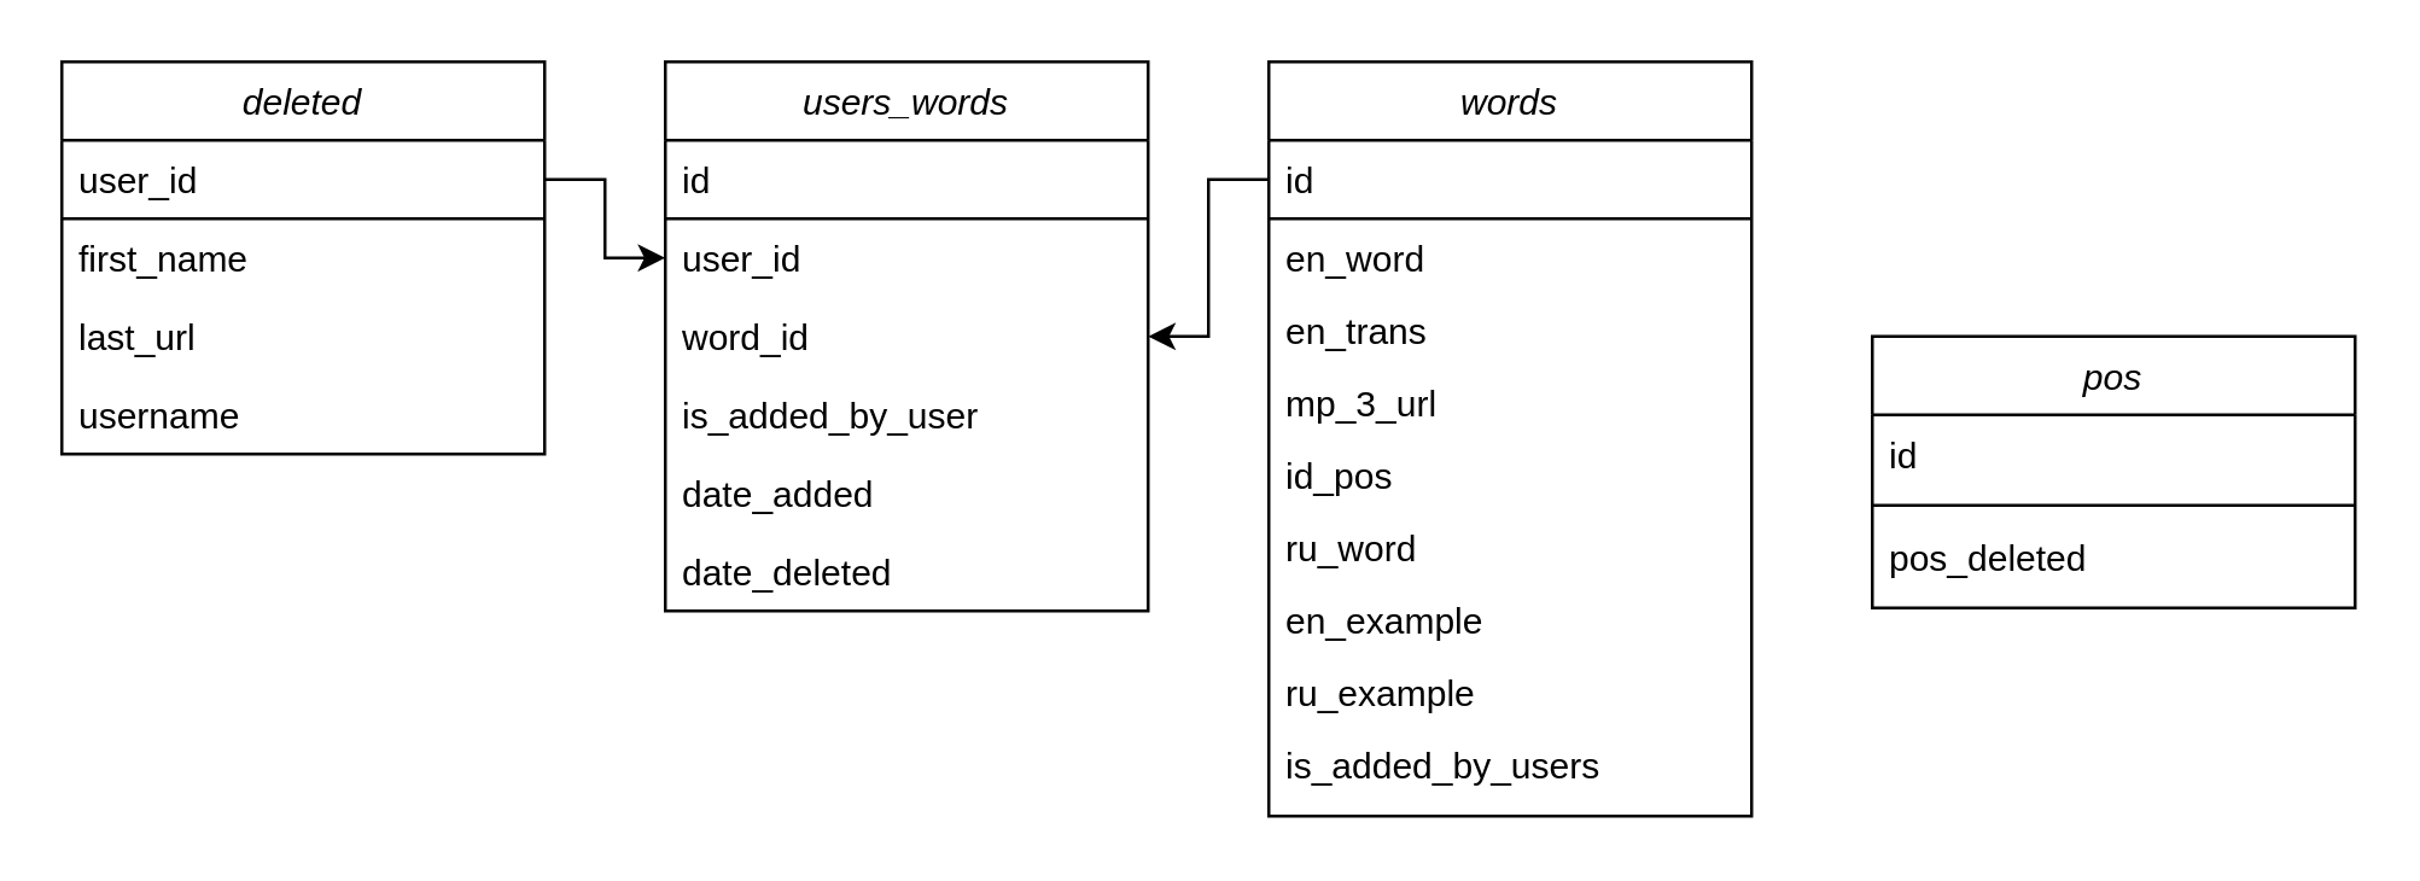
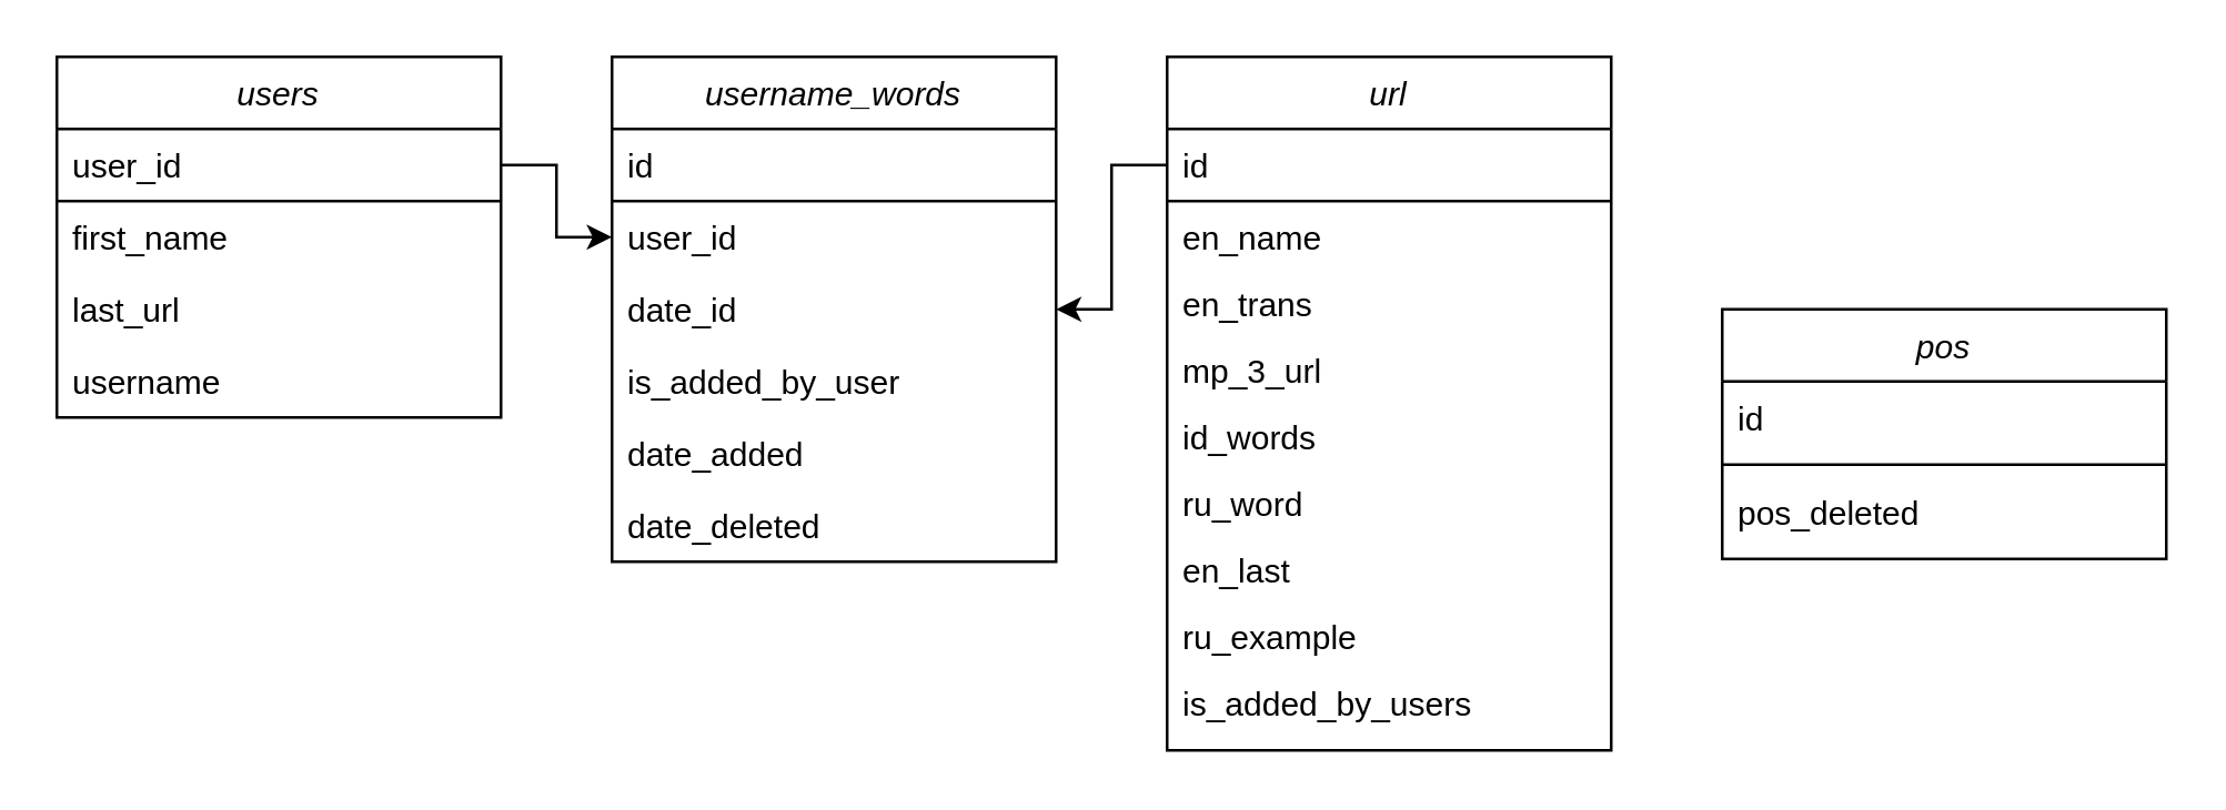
  <mxCell id="0" />
  <mxCell id="1" parent="0" />
- <mxCell id="2" value="deleted" style="swimlane;fontStyle=2;align=center;verticalAlign=top;childLayout=stackLayout;horizontal=1;startSize=26;horizontalStack=0;resizeParent=1;resizeLast=0;collapsible=1;marginBottom=0;rounded=0;shadow=0;strokeWidth=1;" vertex="1" parent="1"><mxGeometry x="20" y="20" width="160" height="130" as="geometry"><mxRectangle x="230" y="140" width="160" height="26" as="alternateBounds" /></mxGeometry></mxCell>
+ <mxCell id="2" value="users" style="swimlane;fontStyle=2;align=center;verticalAlign=top;childLayout=stackLayout;horizontal=1;startSize=26;horizontalStack=0;resizeParent=1;resizeLast=0;collapsible=1;marginBottom=0;rounded=0;shadow=0;strokeWidth=1;" vertex="1" parent="1"><mxGeometry x="20" y="20" width="160" height="130" as="geometry"><mxRectangle x="230" y="140" width="160" height="26" as="alternateBounds" /></mxGeometry></mxCell>
  <mxCell id="3" value="user_id" style="text;align=left;verticalAlign=top;spacingLeft=4;spacingRight=4;overflow=hidden;rotatable=0;points=[[0,0.5],[1,0.5]];portConstraint=eastwest;shadow=0;" vertex="1" parent="2"><mxGeometry y="26" width="160" height="26" as="geometry" /></mxCell>
  <mxCell id="4" value="first_name" style="text;align=left;verticalAlign=top;spacingLeft=4;spacingRight=4;overflow=hidden;rotatable=0;points=[[0,0.5],[1,0.5]];portConstraint=eastwest;shadow=0;" vertex="1" parent="2"><mxGeometry y="52" width="160" height="26" as="geometry" /></mxCell>
  <mxCell id="5" value="last_url" style="text;align=left;verticalAlign=top;spacingLeft=4;spacingRight=4;overflow=hidden;rotatable=0;points=[[0,0.5],[1,0.5]];portConstraint=eastwest;shadow=0;" vertex="1" parent="2"><mxGeometry y="78" width="160" height="26" as="geometry" /></mxCell>
  <mxCell id="6" value="username" style="text;align=left;verticalAlign=top;spacingLeft=4;spacingRight=4;overflow=hidden;rotatable=0;points=[[0,0.5],[1,0.5]];portConstraint=eastwest;shadow=0;" vertex="1" parent="2"><mxGeometry y="104" width="160" height="26" as="geometry" /></mxCell>
  <mxCell id="7" value="" style="endArrow=none;html=1;rounded=0;exitX=0;exitY=0.75;exitDx=0;exitDy=0;entryX=1;entryY=0.75;entryDx=0;entryDy=0;" edge="1" parent="2"><mxGeometry width="50" height="50" relative="1" as="geometry"><mxPoint y="52.0" as="sourcePoint" /><mxPoint x="160" y="52.0" as="targetPoint" /></mxGeometry></mxCell>
- <mxCell id="8" value="words" style="swimlane;fontStyle=2;align=center;verticalAlign=top;childLayout=stackLayout;horizontal=1;startSize=26;horizontalStack=0;resizeParent=1;resizeLast=0;collapsible=1;marginBottom=0;rounded=0;shadow=0;strokeWidth=1;" vertex="1" parent="1"><mxGeometry x="420" y="20" width="160" height="250" as="geometry"><mxRectangle x="230" y="140" width="160" height="26" as="alternateBounds" /></mxGeometry></mxCell>
+ <mxCell id="8" value="url" style="swimlane;fontStyle=2;align=center;verticalAlign=top;childLayout=stackLayout;horizontal=1;startSize=26;horizontalStack=0;resizeParent=1;resizeLast=0;collapsible=1;marginBottom=0;rounded=0;shadow=0;strokeWidth=1;" vertex="1" parent="1"><mxGeometry x="420" y="20" width="160" height="250" as="geometry"><mxRectangle x="230" y="140" width="160" height="26" as="alternateBounds" /></mxGeometry></mxCell>
  <mxCell id="9" value="id" style="text;align=left;verticalAlign=top;spacingLeft=4;spacingRight=4;overflow=hidden;rotatable=0;points=[[0,0.5],[1,0.5]];portConstraint=eastwest;shadow=0;" vertex="1" parent="8"><mxGeometry y="26" width="160" height="26" as="geometry" /></mxCell>
  <mxCell id="10" value="" style="endArrow=none;html=1;rounded=0;exitX=0;exitY=0.75;exitDx=0;exitDy=0;entryX=1;entryY=0.75;entryDx=0;entryDy=0;" edge="1" parent="8"><mxGeometry width="50" height="50" relative="1" as="geometry"><mxPoint y="52.0" as="sourcePoint" /><mxPoint x="160" y="52.0" as="targetPoint" /></mxGeometry></mxCell>
- <mxCell id="11" value="en_word" style="text;align=left;verticalAlign=top;spacingLeft=4;spacingRight=4;overflow=hidden;rotatable=0;points=[[0,0.5],[1,0.5]];portConstraint=eastwest;shadow=0;" vertex="1" parent="8"><mxGeometry y="52" width="160" height="24" as="geometry" /></mxCell>
+ <mxCell id="11" value="en_name" style="text;align=left;verticalAlign=top;spacingLeft=4;spacingRight=4;overflow=hidden;rotatable=0;points=[[0,0.5],[1,0.5]];portConstraint=eastwest;shadow=0;" vertex="1" parent="8"><mxGeometry y="52" width="160" height="24" as="geometry" /></mxCell>
  <mxCell id="12" value="en_trans" style="text;align=left;verticalAlign=top;spacingLeft=4;spacingRight=4;overflow=hidden;rotatable=0;points=[[0,0.5],[1,0.5]];portConstraint=eastwest;shadow=0;" vertex="1" parent="8"><mxGeometry y="76" width="160" height="24" as="geometry" /></mxCell>
  <mxCell id="13" value="mp_3_url" style="text;align=left;verticalAlign=top;spacingLeft=4;spacingRight=4;overflow=hidden;rotatable=0;points=[[0,0.5],[1,0.5]];portConstraint=eastwest;shadow=0;" vertex="1" parent="8"><mxGeometry y="100" width="160" height="24" as="geometry" /></mxCell>
- <mxCell id="14" value="id_pos" style="text;align=left;verticalAlign=top;spacingLeft=4;spacingRight=4;overflow=hidden;rotatable=0;points=[[0,0.5],[1,0.5]];portConstraint=eastwest;shadow=0;" vertex="1" parent="8"><mxGeometry y="124" width="160" height="24" as="geometry" /></mxCell>
+ <mxCell id="14" value="id_words" style="text;align=left;verticalAlign=top;spacingLeft=4;spacingRight=4;overflow=hidden;rotatable=0;points=[[0,0.5],[1,0.5]];portConstraint=eastwest;shadow=0;" vertex="1" parent="8"><mxGeometry y="124" width="160" height="24" as="geometry" /></mxCell>
  <mxCell id="15" value="ru_word" style="text;align=left;verticalAlign=top;spacingLeft=4;spacingRight=4;overflow=hidden;rotatable=0;points=[[0,0.5],[1,0.5]];portConstraint=eastwest;shadow=0;" vertex="1" parent="8"><mxGeometry y="148" width="160" height="24" as="geometry" /></mxCell>
- <mxCell id="16" value="en_example" style="text;align=left;verticalAlign=top;spacingLeft=4;spacingRight=4;overflow=hidden;rotatable=0;points=[[0,0.5],[1,0.5]];portConstraint=eastwest;shadow=0;" vertex="1" parent="8"><mxGeometry y="172" width="160" height="24" as="geometry" /></mxCell>
+ <mxCell id="16" value="en_last" style="text;align=left;verticalAlign=top;spacingLeft=4;spacingRight=4;overflow=hidden;rotatable=0;points=[[0,0.5],[1,0.5]];portConstraint=eastwest;shadow=0;" vertex="1" parent="8"><mxGeometry y="172" width="160" height="24" as="geometry" /></mxCell>
  <mxCell id="17" value="ru_example" style="text;align=left;verticalAlign=top;spacingLeft=4;spacingRight=4;overflow=hidden;rotatable=0;points=[[0,0.5],[1,0.5]];portConstraint=eastwest;shadow=0;" vertex="1" parent="8"><mxGeometry y="196" width="160" height="24" as="geometry" /></mxCell>
  <mxCell id="18" value="is_added_by_users" style="text;align=left;verticalAlign=top;spacingLeft=4;spacingRight=4;overflow=hidden;rotatable=0;points=[[0,0.5],[1,0.5]];portConstraint=eastwest;shadow=0;" vertex="1" parent="8"><mxGeometry y="220" width="160" height="24" as="geometry" /></mxCell>
  <mxCell id="19" value="pos" style="swimlane;fontStyle=2;align=center;verticalAlign=top;childLayout=stackLayout;horizontal=1;startSize=26;horizontalStack=0;resizeParent=1;resizeLast=0;collapsible=1;marginBottom=0;rounded=0;shadow=0;strokeWidth=1;" vertex="1" parent="1"><mxGeometry x="620" y="111" width="160" height="90" as="geometry"><mxRectangle x="230" y="140" width="160" height="26" as="alternateBounds" /></mxGeometry></mxCell>
  <mxCell id="20" value="id" style="text;align=left;verticalAlign=top;spacingLeft=4;spacingRight=4;overflow=hidden;rotatable=0;points=[[0,0.5],[1,0.5]];portConstraint=eastwest;shadow=0;" vertex="1" parent="19"><mxGeometry y="26" width="160" height="26" as="geometry" /></mxCell>
  <mxCell id="21" value="" style="line;html=1;strokeWidth=1;align=left;verticalAlign=middle;spacingTop=-1;spacingLeft=3;spacingRight=3;rotatable=0;labelPosition=right;points=[];portConstraint=eastwest;" vertex="1" parent="19"><mxGeometry y="52" width="160" height="8" as="geometry" /></mxCell>
  <mxCell id="22" value="pos_deleted" style="text;align=left;verticalAlign=top;spacingLeft=4;spacingRight=4;overflow=hidden;rotatable=0;points=[[0,0.5],[1,0.5]];portConstraint=eastwest;shadow=0;" vertex="1" parent="19"><mxGeometry y="60" width="160" height="26" as="geometry" /></mxCell>
- <mxCell id="23" value="users_words" style="swimlane;fontStyle=2;align=center;verticalAlign=top;childLayout=stackLayout;horizontal=1;startSize=26;horizontalStack=0;resizeParent=1;resizeLast=0;collapsible=1;marginBottom=0;rounded=0;shadow=0;strokeWidth=1;" vertex="1" parent="1"><mxGeometry x="220" y="20" width="160" height="182" as="geometry"><mxRectangle x="230" y="140" width="160" height="26" as="alternateBounds" /></mxGeometry></mxCell>
+ <mxCell id="23" value="username_words" style="swimlane;fontStyle=2;align=center;verticalAlign=top;childLayout=stackLayout;horizontal=1;startSize=26;horizontalStack=0;resizeParent=1;resizeLast=0;collapsible=1;marginBottom=0;rounded=0;shadow=0;strokeWidth=1;" vertex="1" parent="1"><mxGeometry x="220" y="20" width="160" height="182" as="geometry"><mxRectangle x="230" y="140" width="160" height="26" as="alternateBounds" /></mxGeometry></mxCell>
  <mxCell id="24" value="id" style="text;align=left;verticalAlign=top;spacingLeft=4;spacingRight=4;overflow=hidden;rotatable=0;points=[[0,0.5],[1,0.5]];portConstraint=eastwest;shadow=0;" vertex="1" parent="23"><mxGeometry y="26" width="160" height="26" as="geometry" /></mxCell>
  <mxCell id="25" value="user_id" style="text;align=left;verticalAlign=top;spacingLeft=4;spacingRight=4;overflow=hidden;rotatable=0;points=[[0,0.5],[1,0.5]];portConstraint=eastwest;shadow=0;" vertex="1" parent="23"><mxGeometry y="52" width="160" height="26" as="geometry" /></mxCell>
- <mxCell id="26" value="word_id" style="text;align=left;verticalAlign=top;spacingLeft=4;spacingRight=4;overflow=hidden;rotatable=0;points=[[0,0.5],[1,0.5]];portConstraint=eastwest;shadow=0;" vertex="1" parent="23"><mxGeometry y="78" width="160" height="26" as="geometry" /></mxCell>
+ <mxCell id="26" value="date_id" style="text;align=left;verticalAlign=top;spacingLeft=4;spacingRight=4;overflow=hidden;rotatable=0;points=[[0,0.5],[1,0.5]];portConstraint=eastwest;shadow=0;" vertex="1" parent="23"><mxGeometry y="78" width="160" height="26" as="geometry" /></mxCell>
  <mxCell id="27" value="is_added_by_user" style="text;align=left;verticalAlign=top;spacingLeft=4;spacingRight=4;overflow=hidden;rotatable=0;points=[[0,0.5],[1,0.5]];portConstraint=eastwest;shadow=0;" vertex="1" parent="23"><mxGeometry y="104" width="160" height="26" as="geometry" /></mxCell>
  <mxCell id="28" value="date_added" style="text;align=left;verticalAlign=top;spacingLeft=4;spacingRight=4;overflow=hidden;rotatable=0;points=[[0,0.5],[1,0.5]];portConstraint=eastwest;shadow=0;" vertex="1" parent="23"><mxGeometry y="130" width="160" height="26" as="geometry" /></mxCell>
  <mxCell id="29" value="date_deleted" style="text;align=left;verticalAlign=top;spacingLeft=4;spacingRight=4;overflow=hidden;rotatable=0;points=[[0,0.5],[1,0.5]];portConstraint=eastwest;shadow=0;" vertex="1" parent="23"><mxGeometry y="156" width="160" height="26" as="geometry" /></mxCell>
  <mxCell id="30" value="" style="endArrow=none;html=1;rounded=0;exitX=0;exitY=0.75;exitDx=0;exitDy=0;entryX=1;entryY=0.75;entryDx=0;entryDy=0;" edge="1" parent="23"><mxGeometry width="50" height="50" relative="1" as="geometry"><mxPoint y="52.0" as="sourcePoint" /><mxPoint x="160" y="52.0" as="targetPoint" /></mxGeometry></mxCell>
  <mxCell id="31" style="edgeStyle=orthogonalEdgeStyle;rounded=0;orthogonalLoop=1;jettySize=auto;html=1;entryX=0;entryY=0.5;entryDx=0;entryDy=0;" edge="1" parent="1" source="3" target="25"><mxGeometry relative="1" as="geometry" /></mxCell>
  <mxCell id="32" style="edgeStyle=orthogonalEdgeStyle;rounded=0;orthogonalLoop=1;jettySize=auto;html=1;" edge="1" parent="1" source="9" target="26"><mxGeometry relative="1" as="geometry" /></mxCell>
